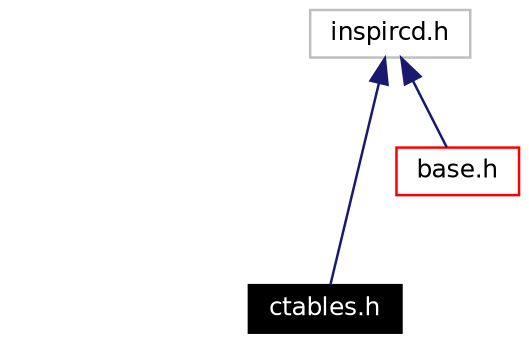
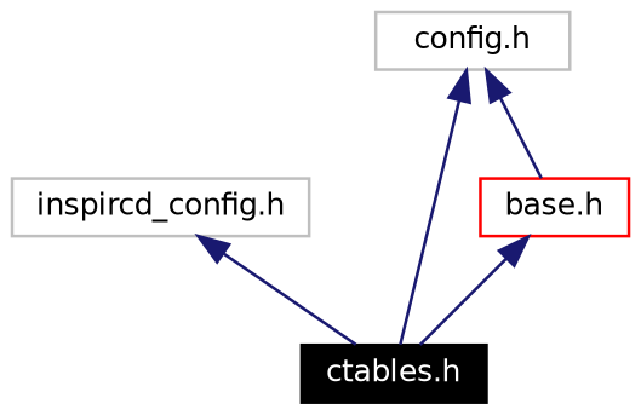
  digraph {
    node [color=grey75 fontname=Helvetica fontsize=10 shape=box]
    edge [color=midnightblue dir=back fontname=Helvetica fontsize=10 style=solid]
    n1 [color=black fontcolor=white height=0.2 label="ctables.h" style=filled width=0.4]
+   n2 [height=0.2 label="inspircd_config.h" width=0.4]
    n3 [color=red height=0.2 label="base.h" width=0.4]
-   n4 [height=0.2 label="inspircd.h" width=0.4]
+   n4 [height=0.2 label="config.h" width=0.4]
+   n2 -> n1
+   n3 -> n1
    n4 -> n1
    n4 -> n3
  }
